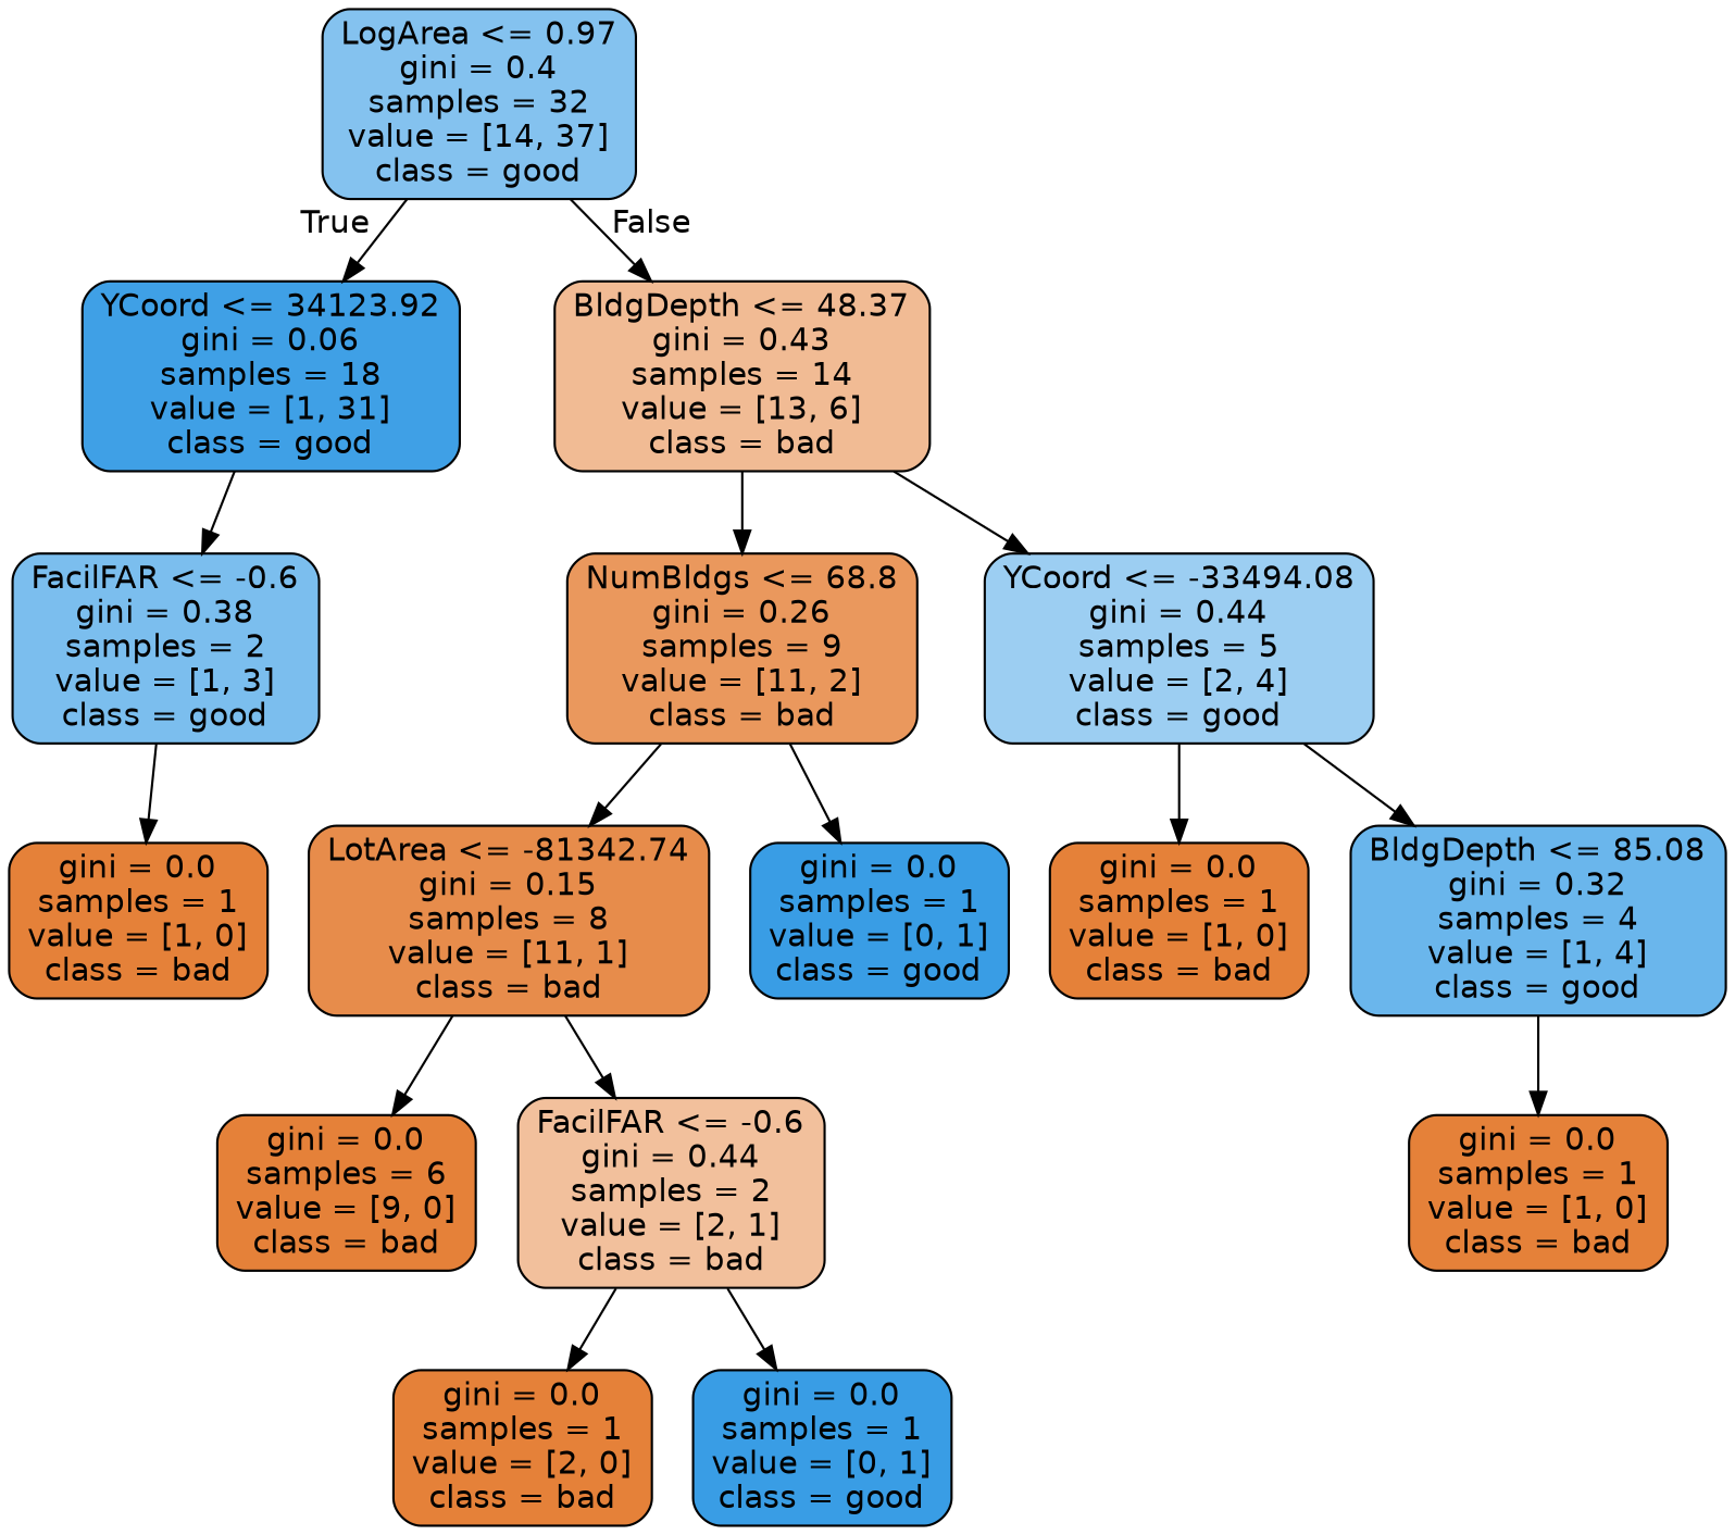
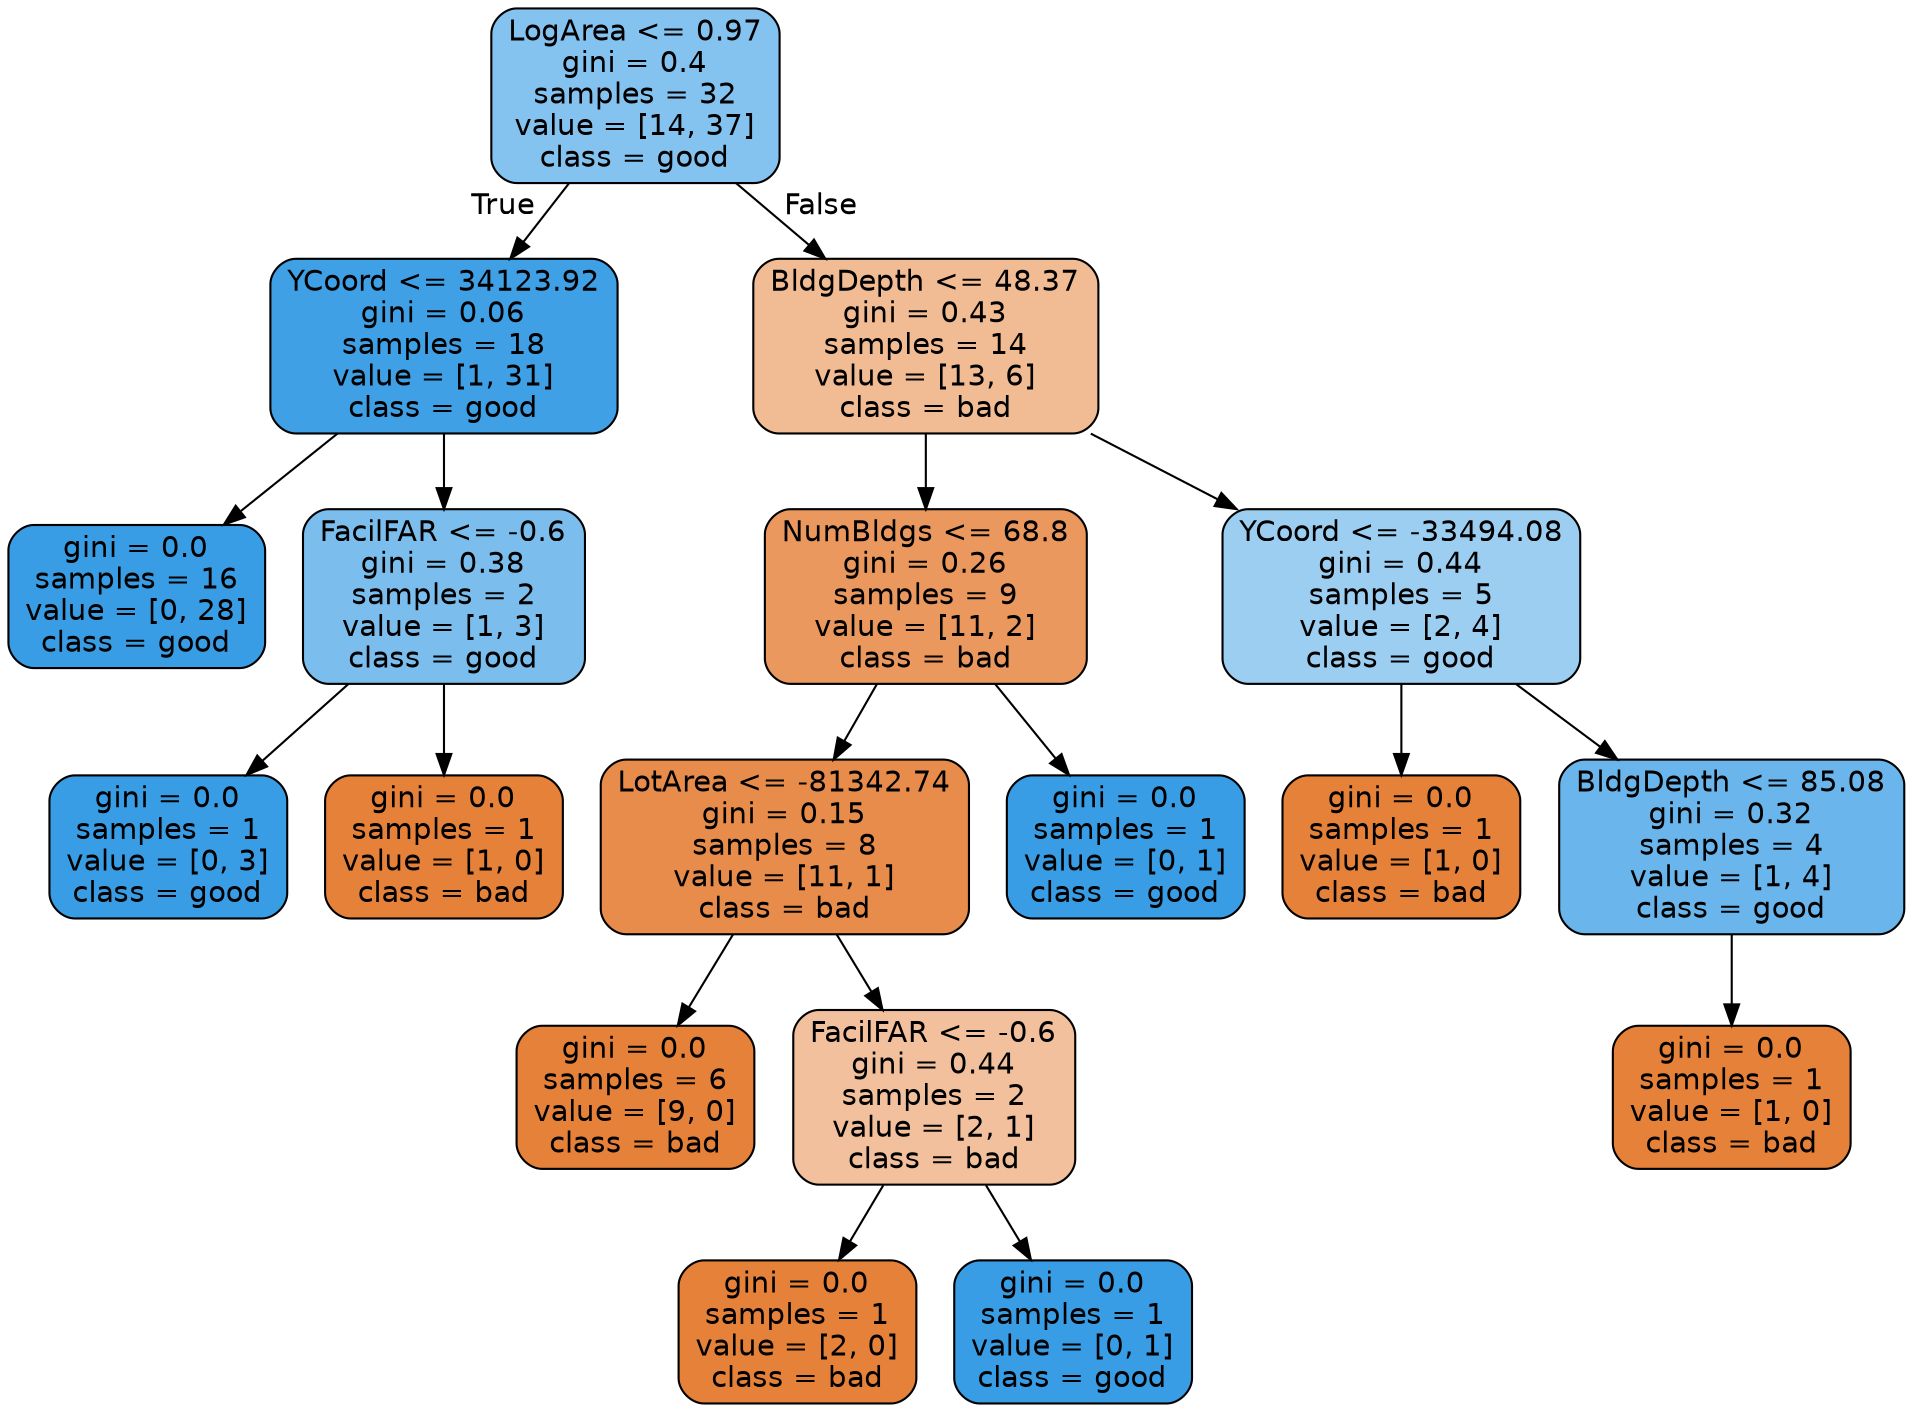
  digraph {
    node [color=black fillcolor="#e58139" fontname=helvetica shape=box style="filled, rounded"]
    edge [fontname=helvetica]
    n1 [fillcolor="#84c2ef" label="LogArea <= 0.97\ngini = 0.4\nsamples = 32\nvalue = [14, 37]\nclass = good"]
    n2 [fillcolor="#3fa0e6" label="YCoord <= 34123.92\ngini = 0.06\nsamples = 18\nvalue = [1, 31]\nclass = good"]
    n3 [fillcolor="#f1bb94" label="BldgDepth <= 48.37\ngini = 0.43\nsamples = 14\nvalue = [13, 6]\nclass = bad"]
+   n4 [fillcolor="#399de5" label="gini = 0.0\nsamples = 16\nvalue = [0, 28]\nclass = good"]
    n5 [fillcolor="#7bbeee" label="FacilFAR <= -0.6\ngini = 0.38\nsamples = 2\nvalue = [1, 3]\nclass = good"]
    n6 [fillcolor="#ea985d" label="NumBldgs <= 68.8\ngini = 0.26\nsamples = 9\nvalue = [11, 2]\nclass = bad"]
    n7 [fillcolor="#9ccef2" label="YCoord <= -33494.08\ngini = 0.44\nsamples = 5\nvalue = [2, 4]\nclass = good"]
+   n8 [fillcolor="#399de5" label="gini = 0.0\nsamples = 1\nvalue = [0, 3]\nclass = good"]
    n9 [label="gini = 0.0\nsamples = 1\nvalue = [1, 0]\nclass = bad"]
    n10 [fillcolor="#e78c4b" label="LotArea <= -81342.74\ngini = 0.15\nsamples = 8\nvalue = [11, 1]\nclass = bad"]
    n11 [fillcolor="#399de5" label="gini = 0.0\nsamples = 1\nvalue = [0, 1]\nclass = good"]
    n12 [label="gini = 0.0\nsamples = 1\nvalue = [1, 0]\nclass = bad"]
    n13 [fillcolor="#6ab6ec" label="BldgDepth <= 85.08\ngini = 0.32\nsamples = 4\nvalue = [1, 4]\nclass = good"]
    n14 [label="gini = 0.0\nsamples = 6\nvalue = [9, 0]\nclass = bad"]
    n15 [fillcolor="#f2c09c" label="FacilFAR <= -0.6\ngini = 0.44\nsamples = 2\nvalue = [2, 1]\nclass = bad"]
    n16 [label="gini = 0.0\nsamples = 1\nvalue = [2, 0]\nclass = bad"]
    n17 [fillcolor="#399de5" label="gini = 0.0\nsamples = 1\nvalue = [0, 1]\nclass = good"]
    n18 [label="gini = 0.0\nsamples = 1\nvalue = [1, 0]\nclass = bad"]
    n1 -> n2 [headlabel=True labelangle=45 labeldistance=2.5]
    n1 -> n3 [headlabel=False labelangle=-45 labeldistance=2.5]
+   n2 -> n4
    n2 -> n5
    n3 -> n6
    n3 -> n7
+   n5 -> n8
    n5 -> n9
    n6 -> n10
    n6 -> n11
    n7 -> n12
    n7 -> n13
    n10 -> n14
    n10 -> n15
    n13 -> n18
    n15 -> n16
    n15 -> n17
  }
